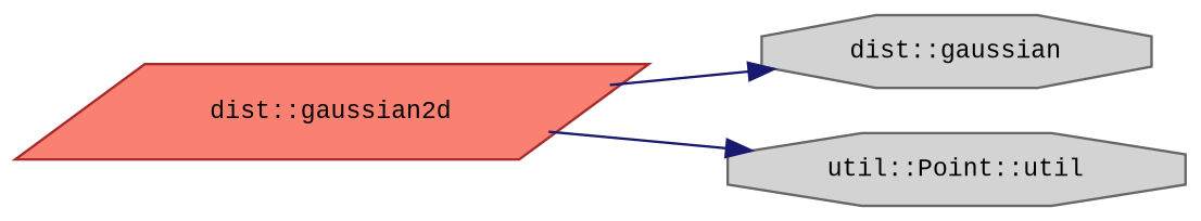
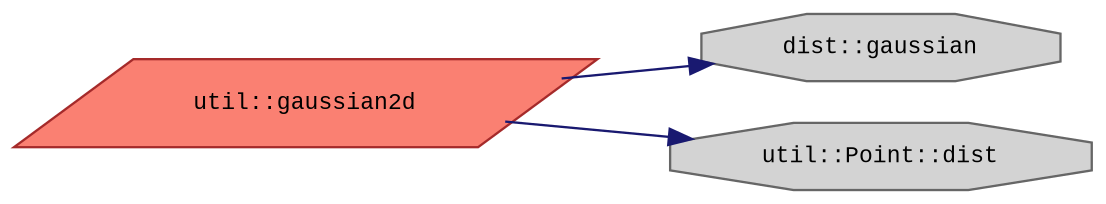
  digraph {
    fontname="Liberation Mono"
    rankdir=LR
    node [color=gray40 fillcolor=lightgrey fontname="Liberation Mono" fontsize=10 shape=octagon style=filled]
    edge [color=midnightblue fontname="Liberation Mono" fontsize=10 labelfontname=Helvetica labelfontsize=10 style=solid]
-   n1 [color=brown fillcolor=salmon fontcolor=black height=0.2 label="dist::gaussian2d" shape=parallelogram width=0.4]
+   n1 [color=brown fillcolor=salmon fontcolor=black height=0.2 label="util::gaussian2d" shape=parallelogram width=0.4]
    n2 [height=0.2 label="dist::gaussian" width=0.4]
-   n3 [height=0.2 label="util::Point::util" width=0.4]
+   n3 [height=0.2 label="util::Point::dist" width=0.4]
    n1 -> n2
    n1 -> n3
  }
